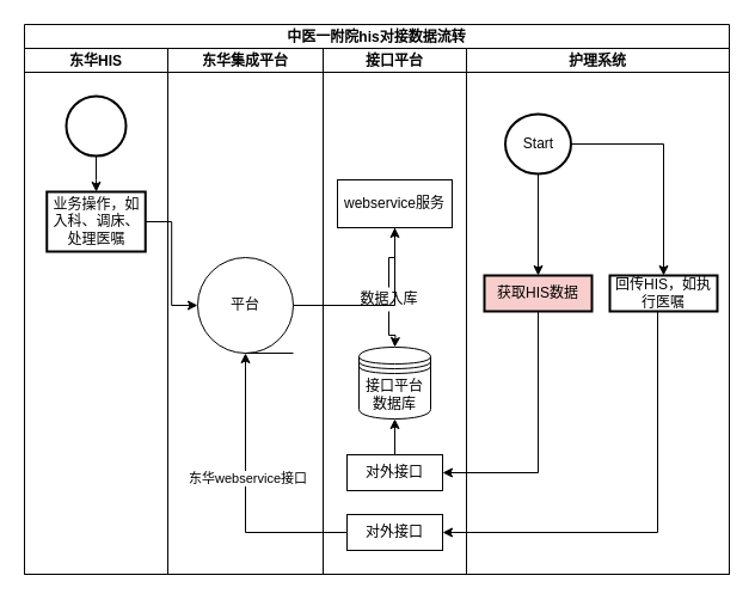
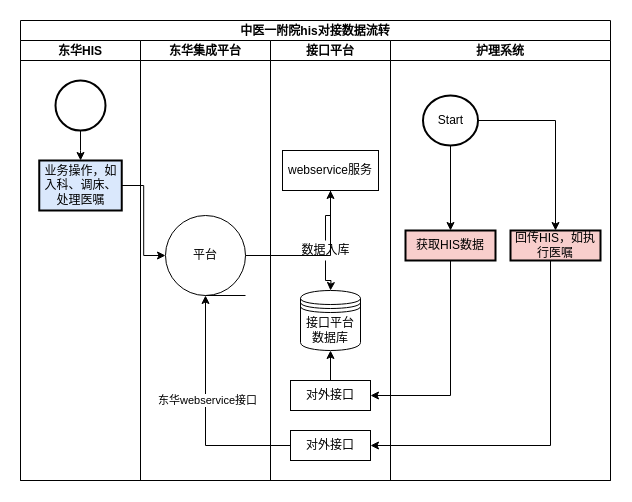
  <mxCell id="0" />
  <mxCell id="1" parent="0" />
  <mxCell id="2" value="中医一附院his对接数据流转" style="swimlane;childLayout=stackLayout;resizeParent=1;resizeParentMax=0;startSize=20;" parent="1" vertex="1"><mxGeometry x="20" y="20" width="590" height="460" as="geometry" /></mxCell>
  <mxCell id="3" value="东华HIS" style="swimlane;startSize=20;" parent="2" vertex="1"><mxGeometry y="20" width="120" height="440" as="geometry" /></mxCell>
  <mxCell id="4" value="" style="strokeWidth=2;html=1;shape=mxgraph.flowchart.start_2;whiteSpace=wrap;" parent="3" vertex="1"><mxGeometry x="35" y="40" width="50" height="50" as="geometry" /></mxCell>
- <mxCell id="5" value="业务操作，如入科、调床、处理医嘱" style="whiteSpace=wrap;html=1;strokeWidth=2;" parent="3" vertex="1"><mxGeometry x="18.75" y="120" width="82.5" height="50" as="geometry" /></mxCell>
+ <mxCell id="5" value="业务操作，如入科、调床、处理医嘱" style="whiteSpace=wrap;html=1;strokeWidth=2;fillColor=#dae8fc;" parent="3" vertex="1"><mxGeometry x="18.75" y="120" width="82.5" height="50" as="geometry" /></mxCell>
  <mxCell id="6" value="" style="edgeStyle=orthogonalEdgeStyle;rounded=0;orthogonalLoop=1;jettySize=auto;html=1;" parent="3" source="4" target="5" edge="1"><mxGeometry relative="1" as="geometry" /></mxCell>
  <mxCell id="7" value="东华集成平台" style="swimlane;startSize=20;" parent="2" vertex="1"><mxGeometry x="120" y="20" width="130" height="440" as="geometry" /></mxCell>
  <mxCell id="8" value="平台" style="shape=tapeData;whiteSpace=wrap;html=1;perimeter=ellipsePerimeter;" parent="7" vertex="1"><mxGeometry x="25" y="175" width="80" height="80" as="geometry" /></mxCell>
  <mxCell id="9" value="接口平台" style="swimlane;startSize=20;" parent="2" vertex="1"><mxGeometry x="250" y="20" width="120" height="440" as="geometry" /></mxCell>
  <mxCell id="10" value="webservice服务" style="whiteSpace=wrap;html=1;" parent="9" vertex="1"><mxGeometry x="12" y="110" width="96" height="40" as="geometry" /></mxCell>
  <mxCell id="11" value="" style="edgeStyle=orthogonalEdgeStyle;rounded=0;orthogonalLoop=1;jettySize=auto;html=1;startArrow=none;" parent="9" source="16" edge="1"><mxGeometry relative="1" as="geometry"><mxPoint x="60" y="250" as="targetPoint" /></mxGeometry></mxCell>
  <mxCell id="12" value="接口平台数据库" style="shape=datastore;whiteSpace=wrap;html=1;" parent="9" vertex="1"><mxGeometry x="30" y="250" width="60" height="60" as="geometry" /></mxCell>
  <mxCell id="13" style="edgeStyle=orthogonalEdgeStyle;rounded=0;orthogonalLoop=1;jettySize=auto;html=1;entryX=0.5;entryY=1;entryDx=0;entryDy=0;" parent="9" source="14" target="12" edge="1"><mxGeometry relative="1" as="geometry" /></mxCell>
  <mxCell id="14" value="对外接口" style="whiteSpace=wrap;html=1;" parent="9" vertex="1"><mxGeometry x="20" y="340" width="80" height="30" as="geometry" /></mxCell>
  <mxCell id="15" value="对外接口" style="whiteSpace=wrap;html=1;" parent="9" vertex="1"><mxGeometry x="20" y="390" width="80" height="30" as="geometry" /></mxCell>
  <mxCell id="16" value="&lt;span&gt;数据入库&lt;/span&gt;" style="text;html=1;align=center;verticalAlign=middle;resizable=0;points=[];autosize=1;strokeColor=none;fillColor=none;" vertex="1" parent="9"><mxGeometry x="25" y="200" width="60" height="20" as="geometry" /></mxCell>
  <mxCell id="17" value="" style="edgeStyle=orthogonalEdgeStyle;rounded=0;orthogonalLoop=1;jettySize=auto;html=1;endArrow=none;" edge="1" parent="9" source="10" target="16"><mxGeometry relative="1" as="geometry"><mxPoint x="460" y="320" as="targetPoint" /><mxPoint x="460" y="280" as="sourcePoint" /></mxGeometry></mxCell>
  <mxCell id="18" value="护理系统" style="swimlane;startSize=20;" parent="2" vertex="1"><mxGeometry x="370" y="20" width="220" height="440" as="geometry" /></mxCell>
  <mxCell id="19" style="edgeStyle=orthogonalEdgeStyle;rounded=0;orthogonalLoop=1;jettySize=auto;html=1;" parent="18" source="20" target="23" edge="1"><mxGeometry relative="1" as="geometry" /></mxCell>
  <mxCell id="20" value="Start" style="strokeWidth=2;html=1;shape=mxgraph.flowchart.start_2;whiteSpace=wrap;" parent="18" vertex="1"><mxGeometry x="32.5" y="55" width="55" height="50" as="geometry" /></mxCell>
  <mxCell id="21" value="获取HIS数据" style="whiteSpace=wrap;html=1;strokeWidth=2;fillColor=#f8cecc;" parent="18" vertex="1"><mxGeometry x="15" y="190" width="90" height="30" as="geometry" /></mxCell>
  <mxCell id="22" value="" style="edgeStyle=orthogonalEdgeStyle;rounded=0;orthogonalLoop=1;jettySize=auto;html=1;" parent="18" source="20" target="21" edge="1"><mxGeometry relative="1" as="geometry" /></mxCell>
- <mxCell id="23" value="回传HIS，如执行医嘱" style="whiteSpace=wrap;html=1;strokeWidth=2;" parent="18" vertex="1"><mxGeometry x="120" y="190" width="90" height="30" as="geometry" /></mxCell>
+ <mxCell id="23" value="回传HIS，如执行医嘱" style="whiteSpace=wrap;html=1;strokeWidth=2;fillColor=#f8cecc;" parent="18" vertex="1"><mxGeometry x="120" y="190" width="90" height="30" as="geometry" /></mxCell>
  <mxCell id="24" value="" style="edgeStyle=orthogonalEdgeStyle;rounded=0;orthogonalLoop=1;jettySize=auto;html=1;entryX=0;entryY=0.5;entryDx=0;entryDy=0;" parent="2" source="5" target="8" edge="1"><mxGeometry relative="1" as="geometry"><mxPoint x="135" y="165" as="targetPoint" /></mxGeometry></mxCell>
  <mxCell id="25" value="" style="edgeStyle=orthogonalEdgeStyle;rounded=0;orthogonalLoop=1;jettySize=auto;html=1;" parent="2" source="8" target="10" edge="1"><mxGeometry relative="1" as="geometry" /></mxCell>
  <mxCell id="26" style="edgeStyle=orthogonalEdgeStyle;rounded=0;orthogonalLoop=1;jettySize=auto;html=1;entryX=1;entryY=0.5;entryDx=0;entryDy=0;" parent="2" source="21" target="14" edge="1"><mxGeometry relative="1" as="geometry"><Array as="points"><mxPoint x="430" y="375" /></Array></mxGeometry></mxCell>
  <mxCell id="27" style="edgeStyle=orthogonalEdgeStyle;rounded=0;orthogonalLoop=1;jettySize=auto;html=1;entryX=1;entryY=0.5;entryDx=0;entryDy=0;" parent="2" source="23" target="15" edge="1"><mxGeometry relative="1" as="geometry"><Array as="points"><mxPoint x="530" y="425" /></Array></mxGeometry></mxCell>
  <mxCell id="28" style="edgeStyle=orthogonalEdgeStyle;rounded=0;orthogonalLoop=1;jettySize=auto;html=1;entryX=0.5;entryY=1;entryDx=0;entryDy=0;" parent="2" source="15" target="8" edge="1"><mxGeometry relative="1" as="geometry" /></mxCell>
  <mxCell id="29" value="东华webservice接口" style="edgeLabel;html=1;align=center;verticalAlign=middle;resizable=0;points=[];" vertex="1" connectable="0" parent="28"><mxGeometry x="0.119" y="-1" relative="1" as="geometry"><mxPoint as="offset" /></mxGeometry></mxCell>
